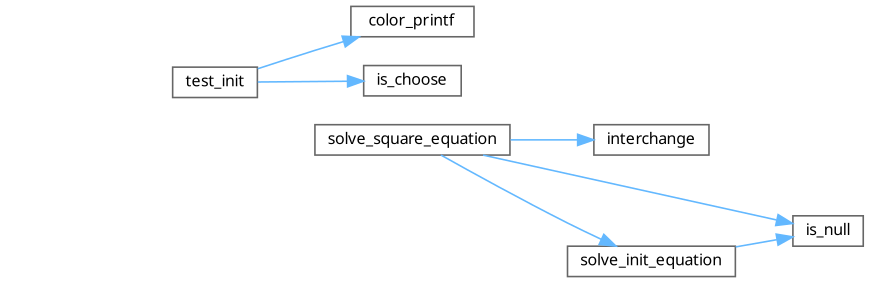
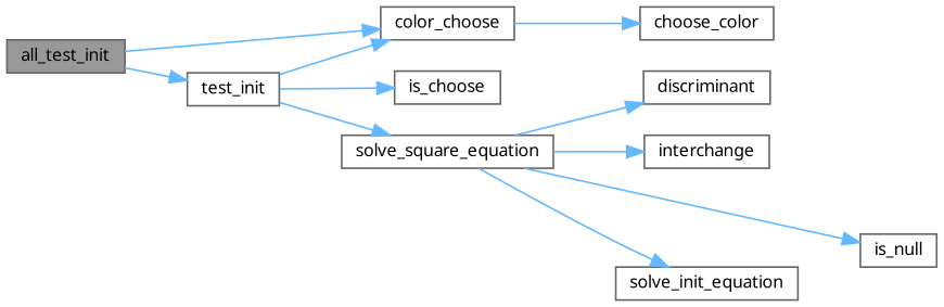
  digraph {
    fontname="Noto Sans"
    rankdir=LR
    node [color=grey40 fillcolor=white fontname="Noto Sans" fontsize=10 shape=box style=filled]
    edge [color=steelblue1 fontname="Noto Sans" fontsize=10 labelfontname=Helvetica labelfontsize=10 style=solid]
-   n2 [height=0.2 label=color_printf width=0.4]
+   n1 [color=gray40 fillcolor=grey60 fontcolor=black height=0.2 label=all_test_init width=0.4]
+   n2 [height=0.2 label=color_choose width=0.4]
    n3 [height=0.2 label=test_init width=0.4]
+   n4 [height=0.2 label=choose_color width=0.4]
    n5 [height=0.2 label=is_choose width=0.4]
    n6 [height=0.2 label=solve_square_equation width=0.4]
+   n7 [height=0.2 label=discriminant width=0.4]
    n8 [height=0.2 label=interchange width=0.4]
    n9 [height=0.2 label=is_null width=0.4]
    n10 [height=0.2 label=solve_init_equation width=0.4]
+   n1 -> n2
+   n1 -> n3
+   n2 -> n4
    n3 -> n2
    n3 -> n5
+   n3 -> n6
+   n6 -> n7
    n6 -> n8
    n6 -> n9
    n6 -> n10
-   n10 -> n9
  }
